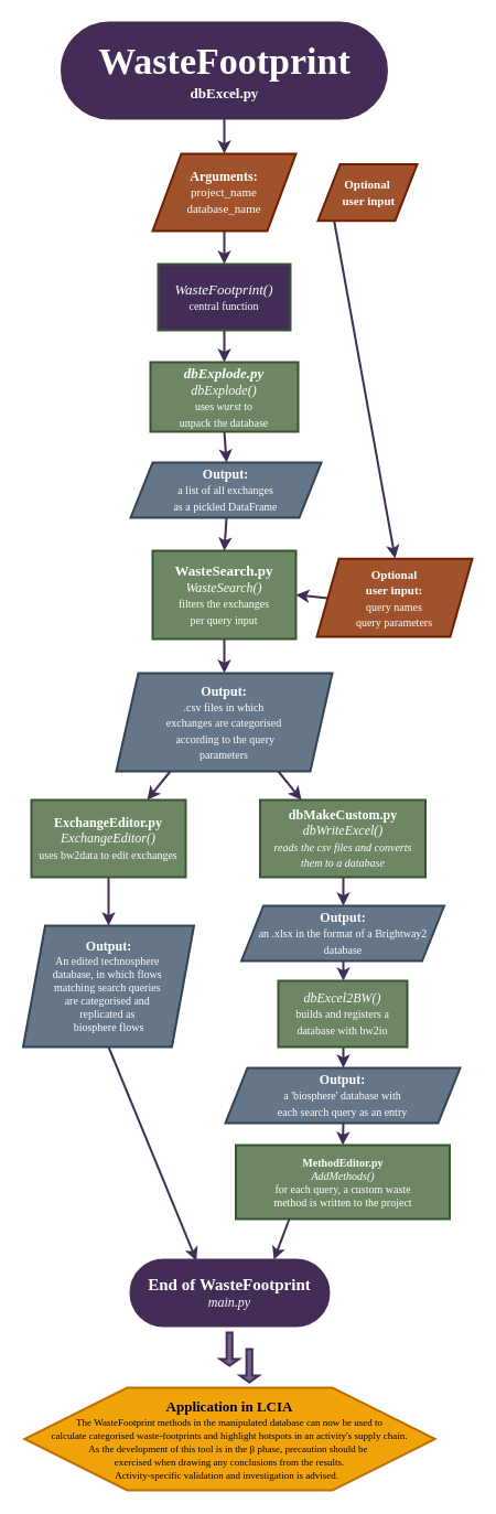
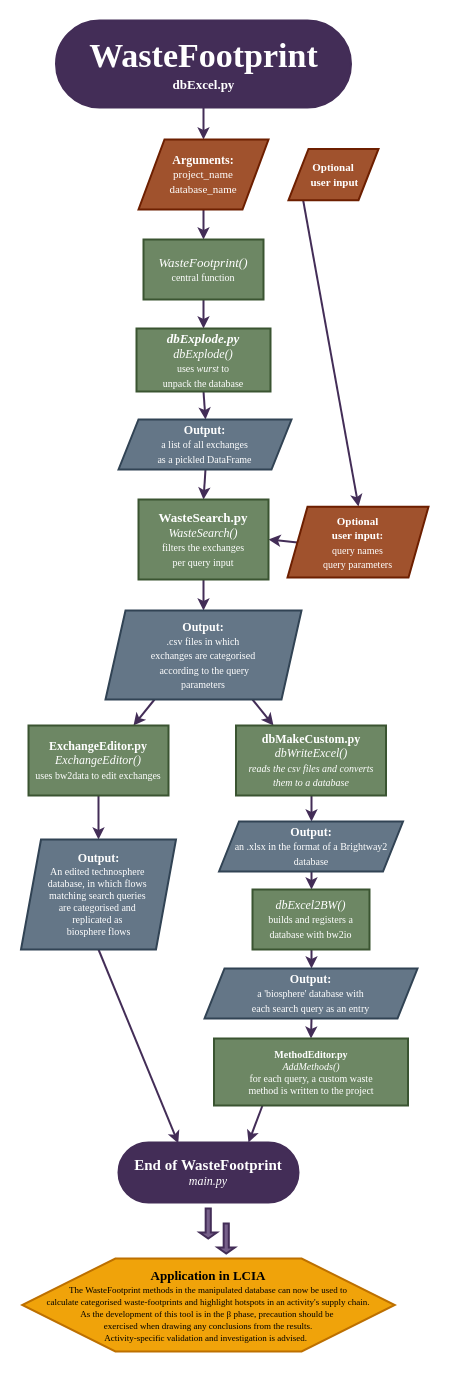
  <mxCell id="0" />
  <mxCell id="1" parent="0" />
  <mxCell id="2" style="edgeStyle=none;html=1;exitX=0;exitY=0.5;exitDx=0;exitDy=0;rounded=0;snapToPoint=1;comic=0;fillColor=#76608a;strokeColor=#432D57;labelBackgroundColor=none;strokeWidth=2;spacing=5;fontFamily=Lucida Console;" parent="1" source="3" target="11" edge="1"><mxGeometry relative="1" as="geometry"><mxPoint x="323" y="99" as="targetPoint" /></mxGeometry></mxCell>
  <mxCell id="3" value="&lt;font style=&quot;font-size: 11px;&quot;&gt;&lt;b&gt;Optional&lt;br&gt;&amp;nbsp;user input&lt;/b&gt;&lt;/font&gt;" style="shape=parallelogram;perimeter=parallelogramPerimeter;whiteSpace=wrap;html=1;fixedSize=1;rounded=0;snapToPoint=1;comic=0;fillColor=#a0522d;strokeColor=#6D1F00;fontColor=#ffffff;labelBackgroundColor=none;strokeWidth=2;spacing=5;fontFamily=Lucida Console;" parent="1" vertex="1"><mxGeometry x="288" y="148.38" width="90" height="51.25" as="geometry" /></mxCell>
  <mxCell id="4" value="" style="edgeStyle=none;html=1;rounded=0;snapToPoint=1;comic=0;fillColor=#76608a;strokeColor=#432D57;labelBackgroundColor=none;strokeWidth=2;spacing=5;fontFamily=Lucida Console;" parent="1" source="5" target="7" edge="1"><mxGeometry relative="1" as="geometry" /></mxCell>
  <mxCell id="5" value="&lt;b style=&quot;font-size: 34px;&quot;&gt;&lt;font style=&quot;font-size: 34px;&quot;&gt;WasteFootprint&lt;/font&gt;&lt;br&gt;&lt;/b&gt;&lt;b&gt;&lt;font style=&quot;font-size: 13px;&quot;&gt;dbExcel.py&lt;/font&gt;&lt;/b&gt;" style="html=1;dashed=0;whitespace=wrap;shape=mxgraph.dfd.start;rounded=0;snapToPoint=1;comic=0;fillColor=#432D57;strokeColor=#432D57;fontColor=#ffffff;labelBackgroundColor=none;strokeWidth=2;whiteSpace=wrap;spacing=5;fontFamily=Lucida Console;" parent="1" vertex="1"><mxGeometry x="55.5" y="20" width="295" height="87" as="geometry" /></mxCell>
  <mxCell id="6" value="" style="edgeStyle=none;html=1;rounded=0;snapToPoint=1;comic=0;fillColor=#76608a;strokeColor=#432D57;labelBackgroundColor=none;strokeWidth=2;spacing=5;fontFamily=Lucida Console;" parent="1" source="7" target="9" edge="1"><mxGeometry relative="1" as="geometry" /></mxCell>
  <mxCell id="7" value="&lt;b&gt;Arguments:&lt;br&gt;&lt;/b&gt;&lt;font style=&quot;font-size: 11px;&quot;&gt;project_name&lt;br style=&quot;font-size: 11px;&quot;&gt;database_name&lt;/font&gt;" style="shape=parallelogram;perimeter=parallelogramPerimeter;whiteSpace=wrap;html=1;dashed=0;rounded=0;snapToPoint=1;comic=0;fillColor=#a0522d;strokeColor=#6D1F00;fontColor=#ffffff;labelBackgroundColor=none;strokeWidth=2;spacing=5;fontFamily=Lucida Console;" parent="1" vertex="1"><mxGeometry x="138" y="139" width="130" height="70" as="geometry" /></mxCell>
  <mxCell id="8" value="" style="edgeStyle=none;html=1;rounded=0;snapToPoint=1;comic=0;fillColor=#76608a;strokeColor=#432D57;labelBackgroundColor=none;strokeWidth=2;spacing=5;fontFamily=Lucida Console;" parent="1" source="9" target="13" edge="1"><mxGeometry relative="1" as="geometry" /></mxCell>
- <mxCell id="9" value="&lt;i style=&quot;font-size: 13px;&quot;&gt;WasteFootprint()&lt;br&gt;&lt;/i&gt;&lt;font style=&quot;font-size: 10px;&quot;&gt;central function&lt;/font&gt;" style="whiteSpace=wrap;html=1;rounded=0;snapToPoint=1;comic=0;fillColor=#432d57;strokeColor=#3A5431;fontColor=#ffffff;labelBackgroundColor=none;strokeWidth=2;spacing=5;fontFamily=Lucida Console;" parent="1" vertex="1"><mxGeometry x="143" y="239" width="120" height="60" as="geometry" /></mxCell>
+ <mxCell id="9" value="&lt;i style=&quot;font-size: 13px;&quot;&gt;WasteFootprint()&lt;br&gt;&lt;/i&gt;&lt;font style=&quot;font-size: 10px;&quot;&gt;central function&lt;/font&gt;" style="whiteSpace=wrap;html=1;rounded=0;snapToPoint=1;comic=0;fillColor=#6d8764;strokeColor=#3A5431;fontColor=#ffffff;labelBackgroundColor=none;strokeWidth=2;spacing=5;fontFamily=Lucida Console;" parent="1" vertex="1"><mxGeometry x="143" y="239" width="120" height="60" as="geometry" /></mxCell>
  <mxCell id="10" value="" style="edgeStyle=none;html=1;rounded=0;snapToPoint=1;comic=0;fillColor=#76608a;strokeColor=#432D57;labelBackgroundColor=none;strokeWidth=2;spacing=5;fontFamily=Lucida Console;" parent="1" source="11" target="17" edge="1"><mxGeometry relative="1" as="geometry" /></mxCell>
  <mxCell id="11" value="&lt;b style=&quot;font-size: 11px;&quot;&gt;Optional &lt;br&gt;user input:&lt;br&gt;&lt;/b&gt;&lt;font style=&quot;font-size: 10px;&quot;&gt;query names&lt;br&gt;query parameters&lt;/font&gt;" style="shape=parallelogram;perimeter=parallelogramPerimeter;whiteSpace=wrap;html=1;fixedSize=1;rounded=0;snapToPoint=1;comic=0;fillColor=#a0522d;strokeColor=#6D1F00;fontColor=#ffffff;labelBackgroundColor=none;strokeWidth=2;spacing=5;fontFamily=Lucida Console;" parent="1" vertex="1"><mxGeometry x="287" y="506.25" width="141" height="70.75" as="geometry" /></mxCell>
  <mxCell id="12" value="" style="edgeStyle=none;html=1;rounded=0;snapToPoint=1;comic=0;fillColor=#76608a;strokeColor=#432D57;labelBackgroundColor=none;strokeWidth=2;spacing=5;fontFamily=Lucida Console;" parent="1" source="13" target="15" edge="1"><mxGeometry relative="1" as="geometry" /></mxCell>
  <mxCell id="13" value="&lt;i&gt;&lt;b&gt;&lt;font style=&quot;font-size: 13px;&quot;&gt;dbExplode.py&lt;/font&gt;&lt;/b&gt;&lt;br&gt;dbExplode()&lt;br&gt;&lt;/i&gt;&lt;font style=&quot;font-size: 10px;&quot;&gt;uses &lt;i&gt;wurst&lt;/i&gt; to&lt;br&gt;unpack the database&lt;/font&gt;" style="whiteSpace=wrap;html=1;rounded=0;snapToPoint=1;comic=0;fillColor=#6d8764;strokeColor=#3A5431;fontColor=#ffffff;labelBackgroundColor=none;strokeWidth=2;spacing=5;fontFamily=Lucida Console;" parent="1" vertex="1"><mxGeometry x="136" y="328" width="134" height="63" as="geometry" /></mxCell>
  <mxCell id="14" value="" style="edgeStyle=none;html=1;rounded=0;snapToPoint=1;comic=0;fillColor=#76608a;strokeColor=#432D57;labelBackgroundColor=none;strokeWidth=2;spacing=5;fontFamily=Lucida Console;" parent="1" source="15" target="17" edge="1"><mxGeometry relative="1" as="geometry" /></mxCell>
  <mxCell id="15" value="&lt;b&gt;Output:&lt;/b&gt;&lt;br&gt;&lt;font style=&quot;font-size: 10px;&quot;&gt;a list of all exchanges&lt;br&gt;as a pickled DataFrame&lt;/font&gt;" style="shape=parallelogram;perimeter=parallelogramPerimeter;whiteSpace=wrap;html=1;fixedSize=1;rounded=0;snapToPoint=1;comic=0;fillColor=#647687;strokeColor=#314354;fontColor=#ffffff;labelBackgroundColor=none;strokeWidth=2;spacing=5;fontFamily=Lucida Console;" parent="1" vertex="1"><mxGeometry x="118" y="419" width="173" height="50" as="geometry" /></mxCell>
  <mxCell id="16" value="" style="edgeStyle=none;html=1;rounded=0;snapToPoint=1;comic=0;fillColor=#76608a;strokeColor=#432D57;labelBackgroundColor=none;strokeWidth=2;spacing=5;fontFamily=Lucida Console;" parent="1" source="17" target="20" edge="1"><mxGeometry relative="1" as="geometry" /></mxCell>
  <mxCell id="17" value="&lt;font style=&quot;font-size: 13px;&quot;&gt;&lt;b&gt;WasteSearch.py&lt;/b&gt;&lt;br&gt;&lt;/font&gt;&lt;i&gt;WasteSearch()&lt;br&gt;&lt;/i&gt;&lt;font style=&quot;font-size: 10px;&quot;&gt;filters the exchanges&lt;br&gt;per query input&lt;/font&gt;" style="whiteSpace=wrap;html=1;rounded=0;snapToPoint=1;comic=0;fillColor=#6d8764;strokeColor=#3A5431;fontColor=#ffffff;labelBackgroundColor=none;strokeWidth=2;spacing=5;fontFamily=Lucida Console;" parent="1" vertex="1"><mxGeometry x="138" y="499" width="130" height="80" as="geometry" /></mxCell>
  <mxCell id="18" style="edgeStyle=none;html=1;entryX=0.25;entryY=0;entryDx=0;entryDy=0;fontSize=13;rounded=0;snapToPoint=1;comic=0;fillColor=#76608a;strokeColor=#432D57;labelBackgroundColor=none;strokeWidth=2;spacing=5;fontFamily=Lucida Console;" parent="1" source="20" target="22" edge="1"><mxGeometry relative="1" as="geometry" /></mxCell>
  <mxCell id="19" style="edgeStyle=none;html=1;fontSize=13;rounded=0;snapToPoint=1;comic=0;fillColor=#76608a;strokeColor=#432D57;labelBackgroundColor=none;strokeWidth=2;spacing=5;fontFamily=Lucida Console;" parent="1" source="20" target="30" edge="1"><mxGeometry relative="1" as="geometry" /></mxCell>
  <mxCell id="20" value="&lt;b&gt;Output:&lt;br&gt;&lt;/b&gt;&lt;font style=&quot;font-size: 10px;&quot;&gt;.csv files in which&lt;br&gt;exchanges are categorised&lt;br&gt;&amp;nbsp;according to the query&lt;br&gt;parameters&lt;/font&gt;" style="shape=parallelogram;perimeter=parallelogramPerimeter;whiteSpace=wrap;html=1;fixedSize=1;rounded=0;snapToPoint=1;comic=0;fillColor=#647687;strokeColor=#314354;fontColor=#ffffff;labelBackgroundColor=none;strokeWidth=2;spacing=5;fontFamily=Lucida Console;" parent="1" vertex="1"><mxGeometry x="105" y="610" width="196" height="89" as="geometry" /></mxCell>
  <mxCell id="21" value="" style="edgeStyle=none;html=1;rounded=0;snapToPoint=1;comic=0;fillColor=#76608a;strokeColor=#432D57;labelBackgroundColor=none;strokeWidth=2;spacing=5;fontFamily=Lucida Console;" parent="1" source="22" target="24" edge="1"><mxGeometry relative="1" as="geometry" /></mxCell>
  <mxCell id="22" value="&lt;b&gt;dbMakeCustom.py&lt;br&gt;&lt;/b&gt;&lt;i&gt;dbWriteExcel()&lt;br&gt;&lt;font style=&quot;font-size: 10px;&quot;&gt;reads the csv files and converts them to a database&lt;/font&gt;&lt;br&gt;&lt;/i&gt;" style="whiteSpace=wrap;movable=1;resizable=1;rotatable=1;deletable=1;editable=1;connectable=1;html=1;rounded=0;snapToPoint=1;comic=0;fillColor=#6d8764;strokeColor=#3A5431;fontColor=#ffffff;labelBackgroundColor=none;strokeWidth=2;spacing=5;fontFamily=Lucida Console;" parent="1" vertex="1"><mxGeometry x="235.5" y="725" width="150" height="70" as="geometry" /></mxCell>
  <mxCell id="23" value="" style="edgeStyle=none;html=1;rounded=0;snapToPoint=1;comic=0;fillColor=#76608a;strokeColor=#432D57;labelBackgroundColor=none;strokeWidth=2;spacing=5;fontFamily=Lucida Console;" parent="1" source="24" target="26" edge="1"><mxGeometry relative="1" as="geometry" /></mxCell>
  <mxCell id="24" value="&lt;b&gt;Output:&lt;br&gt;&lt;/b&gt;&lt;font style=&quot;font-size: 10px;&quot;&gt;an .xlsx in the format of a Brightway2 database&lt;/font&gt;" style="shape=parallelogram;perimeter=parallelogramPerimeter;whiteSpace=wrap;html=1;fixedSize=1;rounded=0;snapToPoint=1;comic=0;fillColor=#647687;strokeColor=#314354;fontColor=#ffffff;labelBackgroundColor=none;strokeWidth=2;spacing=5;fontFamily=Lucida Console;" parent="1" vertex="1"><mxGeometry x="218.5" y="821" width="184" height="50" as="geometry" /></mxCell>
  <mxCell id="25" value="" style="edgeStyle=none;html=1;rounded=0;snapToPoint=1;comic=0;fillColor=#76608a;strokeColor=#432D57;labelBackgroundColor=none;strokeWidth=2;spacing=5;fontFamily=Lucida Console;" parent="1" source="26" target="28" edge="1"><mxGeometry relative="1" as="geometry" /></mxCell>
  <mxCell id="26" value="&lt;i&gt;dbExcel2BW()&lt;/i&gt;&lt;br&gt;&lt;font style=&quot;font-size: 10px;&quot;&gt;builds and registers a database with bw2io&lt;/font&gt;" style="whiteSpace=wrap;html=1;rounded=0;snapToPoint=1;comic=0;fillColor=#6d8764;strokeColor=#3A5431;fontColor=#ffffff;labelBackgroundColor=none;strokeWidth=2;spacing=5;fontFamily=Lucida Console;" parent="1" vertex="1"><mxGeometry x="252" y="889" width="117" height="60" as="geometry" /></mxCell>
  <mxCell id="27" value="" style="edgeStyle=none;html=1;entryX=0.5;entryY=0;entryDx=0;entryDy=0;rounded=0;snapToPoint=1;comic=0;fillColor=#76608a;strokeColor=#432D57;labelBackgroundColor=none;strokeWidth=2;spacing=5;fontFamily=Lucida Console;" parent="1" source="28" target="37" edge="1"><mxGeometry relative="1" as="geometry"><mxPoint x="306.5" y="1045" as="targetPoint" /></mxGeometry></mxCell>
  <mxCell id="28" value="&lt;b&gt;Output:&lt;br&gt;&lt;/b&gt;&lt;font style=&quot;font-size: 10px;&quot;&gt;a 'biosphere' database with &lt;br&gt;each search query as an entry&lt;/font&gt;" style="shape=parallelogram;perimeter=parallelogramPerimeter;whiteSpace=wrap;html=1;fixedSize=1;rounded=0;snapToPoint=1;comic=0;fillColor=#647687;strokeColor=#314354;fontColor=#ffffff;labelBackgroundColor=none;strokeWidth=2;spacing=5;fontFamily=Lucida Console;" parent="1" vertex="1"><mxGeometry x="204" y="968" width="213" height="50" as="geometry" /></mxCell>
  <mxCell id="29" value="" style="edgeStyle=none;html=1;rounded=0;snapToPoint=1;comic=0;fillColor=#76608a;strokeColor=#432D57;labelBackgroundColor=none;strokeWidth=2;spacing=5;fontFamily=Lucida Console;" parent="1" source="30" target="32" edge="1"><mxGeometry relative="1" as="geometry" /></mxCell>
  <mxCell id="30" value="&lt;b&gt;ExchangeEditor.py&lt;br&gt;&lt;/b&gt;&lt;i&gt;ExchangeEditor()&lt;br&gt;&lt;/i&gt;&lt;font style=&quot;font-size: 10px;&quot;&gt;uses bw2data to edit exchanges&lt;/font&gt;" style="rounded=0;whiteSpace=wrap;html=1;snapToPoint=1;comic=0;fillColor=#6d8764;strokeColor=#3A5431;fontColor=#ffffff;labelBackgroundColor=none;strokeWidth=2;spacing=5;fontFamily=Lucida Console;" parent="1" vertex="1"><mxGeometry x="28" y="725" width="140" height="70" as="geometry" /></mxCell>
  <mxCell id="31" value="" style="edgeStyle=none;html=1;rounded=0;snapToPoint=1;comic=0;fillColor=#76608a;strokeColor=#432D57;labelBackgroundColor=none;strokeWidth=2;spacing=5;fontFamily=Lucida Console;entryX=0.332;entryY=0.013;entryDx=0;entryDy=0;entryPerimeter=0;" parent="1" source="32" target="33" edge="1"><mxGeometry relative="1" as="geometry"><mxPoint x="176" y="1137" as="targetPoint" /></mxGeometry></mxCell>
  <mxCell id="32" value="&lt;b&gt;Output:&lt;/b&gt;&lt;br&gt;&lt;div style=&quot;font-size: 10px;&quot;&gt;&lt;span style=&quot;&quot;&gt;&lt;font style=&quot;font-size: 10px;&quot;&gt;An edited technosphere&amp;nbsp;&lt;/font&gt;&lt;/span&gt;&lt;/div&gt;&lt;div style=&quot;font-size: 10px;&quot;&gt;&lt;span style=&quot;&quot;&gt;&lt;font style=&quot;font-size: 10px;&quot;&gt;database, in which flows&amp;nbsp;&lt;/font&gt;&lt;/span&gt;&lt;/div&gt;&lt;div style=&quot;font-size: 10px;&quot;&gt;&lt;span style=&quot;&quot;&gt;&lt;font style=&quot;font-size: 10px;&quot;&gt;matching search queries&amp;nbsp;&lt;/font&gt;&lt;/span&gt;&lt;/div&gt;&lt;div style=&quot;font-size: 10px;&quot;&gt;&lt;span style=&quot;&quot;&gt;&lt;font style=&quot;font-size: 10px;&quot;&gt;are categorised and&amp;nbsp;&lt;/font&gt;&lt;/span&gt;&lt;/div&gt;&lt;div style=&quot;font-size: 10px;&quot;&gt;&lt;span style=&quot;&quot;&gt;&lt;font style=&quot;font-size: 10px;&quot;&gt;replicated&amp;nbsp;as&amp;nbsp;&lt;/font&gt;&lt;/span&gt;&lt;/div&gt;&lt;div style=&quot;font-size: 10px;&quot;&gt;&lt;span style=&quot;&quot;&gt;&lt;font style=&quot;font-size: 10px;&quot;&gt;biosphere flows&lt;/font&gt;&lt;/span&gt;&lt;/div&gt;" style="shape=parallelogram;perimeter=parallelogramPerimeter;whiteSpace=wrap;html=1;fixedSize=1;rounded=0;snapToPoint=1;comic=0;fillColor=#647687;strokeColor=#314354;fontColor=#ffffff;labelBackgroundColor=none;strokeWidth=2;spacing=5;fontFamily=Lucida Console;" parent="1" vertex="1"><mxGeometry x="20.5" y="839" width="155" height="110" as="geometry" /></mxCell>
  <mxCell id="33" value="&lt;font style=&quot;font-size: 15px;&quot;&gt;&lt;b&gt;End of&amp;nbsp;WasteFootprint&lt;/b&gt;&lt;br&gt;&lt;/font&gt;&lt;i&gt;main.py&lt;/i&gt;" style="html=1;dashed=0;whitespace=wrap;shape=mxgraph.dfd.start;rounded=0;snapToPoint=1;comic=0;fillColor=#432D57;strokeColor=#432D57;fontColor=#ffffff;labelBackgroundColor=none;strokeWidth=2;whiteSpace=wrap;spacing=5;fontFamily=Lucida Console;" parent="1" vertex="1"><mxGeometry x="118" y="1142" width="180" height="60" as="geometry" /></mxCell>
  <mxCell id="34" value="" style="shape=singleArrow;direction=south;whiteSpace=wrap;html=1;fontSize=10;rounded=0;snapToPoint=1;comic=0;fillColor=#76608a;strokeColor=#432D57;fontColor=#ffffff;labelBackgroundColor=none;strokeWidth=2;spacing=5;fontFamily=Lucida Console;" parent="1" vertex="1"><mxGeometry x="199.18" y="1208" width="17.12" height="30" as="geometry" /></mxCell>
  <mxCell id="35" value="&lt;font style=&quot;font-size: 13px;&quot;&gt;&lt;b&gt;Application in&amp;nbsp;&lt;/b&gt;&lt;b&gt;LCIA&lt;/b&gt;&lt;br&gt;&lt;/font&gt;&lt;font style=&quot;font-size: 9px;&quot;&gt;The WasteFootprint methods in the manipulated database can now be used to &lt;br&gt;calculate categorised waste-footprints and highlight hotspots in an activity's supply chain. &lt;br&gt;As the development of this tool is in the β phase, precaution should be&amp;nbsp;&lt;br&gt;exercised when drawing any conclusions from the results.&lt;br&gt;Activity-specific validation and investigation is advised.&amp;nbsp;&lt;/font&gt;&amp;nbsp;" style="shape=hexagon;perimeter=hexagonPerimeter2;whiteSpace=wrap;html=1;size=0.25;fontSize=10;labelBackgroundColor=none;rounded=0;snapToPoint=1;comic=0;fillColor=#f0a30a;strokeColor=#BD7000;fontColor=#000000;strokeWidth=2;spacing=5;fontFamily=Lucida Console;verticalAlign=top;" parent="1" vertex="1"><mxGeometry x="21.76" y="1258" width="372.49" height="93" as="geometry" /></mxCell>
  <mxCell id="36" style="edgeStyle=none;html=1;entryX=0.722;entryY=0;entryDx=0;entryDy=0;entryPerimeter=0;fontSize=10;rounded=0;snapToPoint=1;comic=0;fillColor=#76608a;strokeColor=#432D57;labelBackgroundColor=none;strokeWidth=2;spacing=5;fontFamily=Lucida Console;exitX=0.25;exitY=1;exitDx=0;exitDy=0;" parent="1" source="37" target="33" edge="1"><mxGeometry relative="1" as="geometry" /></mxCell>
  <mxCell id="37" value="&lt;span style=&quot;&quot;&gt;&lt;font style=&quot;font-size: 10px;&quot;&gt;&lt;b&gt;MethodEditor.py&lt;/b&gt;&lt;br&gt;&lt;i&gt;AddMethods()&lt;br&gt;&lt;/i&gt;for each query, a custom waste&lt;br&gt;method is written to the project&lt;br&gt;&lt;/font&gt;&lt;/span&gt;" style="html=1;dashed=0;whitespace=wrap;labelBackgroundColor=none;fontSize=10;rounded=0;snapToPoint=1;comic=0;fillColor=#6d8764;strokeColor=#3A5431;fontColor=#ffffff;strokeWidth=2;whiteSpace=wrap;spacing=5;fontFamily=Lucida Console;" parent="1" vertex="1"><mxGeometry x="213.5" y="1038" width="194" height="67" as="geometry" /></mxCell>
  <mxCell id="38" value="" style="shape=singleArrow;direction=south;whiteSpace=wrap;html=1;fontSize=10;rounded=0;snapToPoint=1;comic=0;fillColor=#76608a;strokeColor=#432D57;fontColor=#ffffff;labelBackgroundColor=none;strokeWidth=2;spacing=5;fontFamily=Lucida Console;" vertex="1" parent="1"><mxGeometry x="217.18" y="1223" width="17.12" height="30" as="geometry" /></mxCell>
